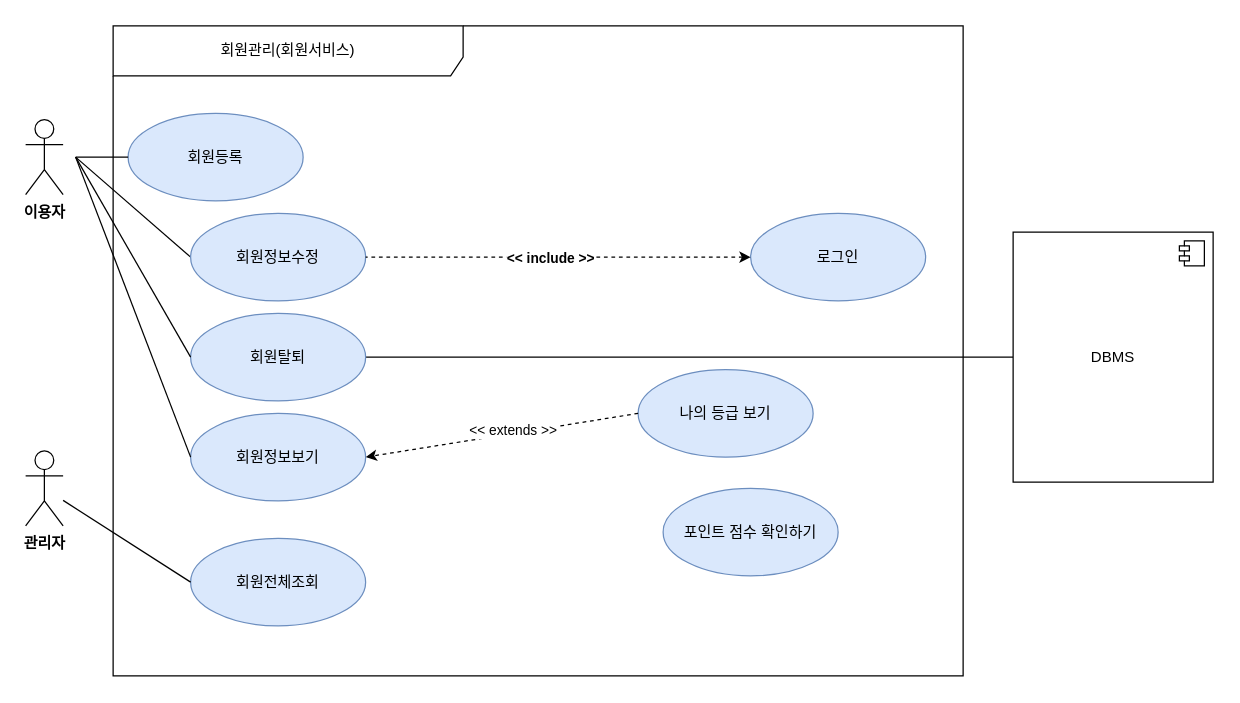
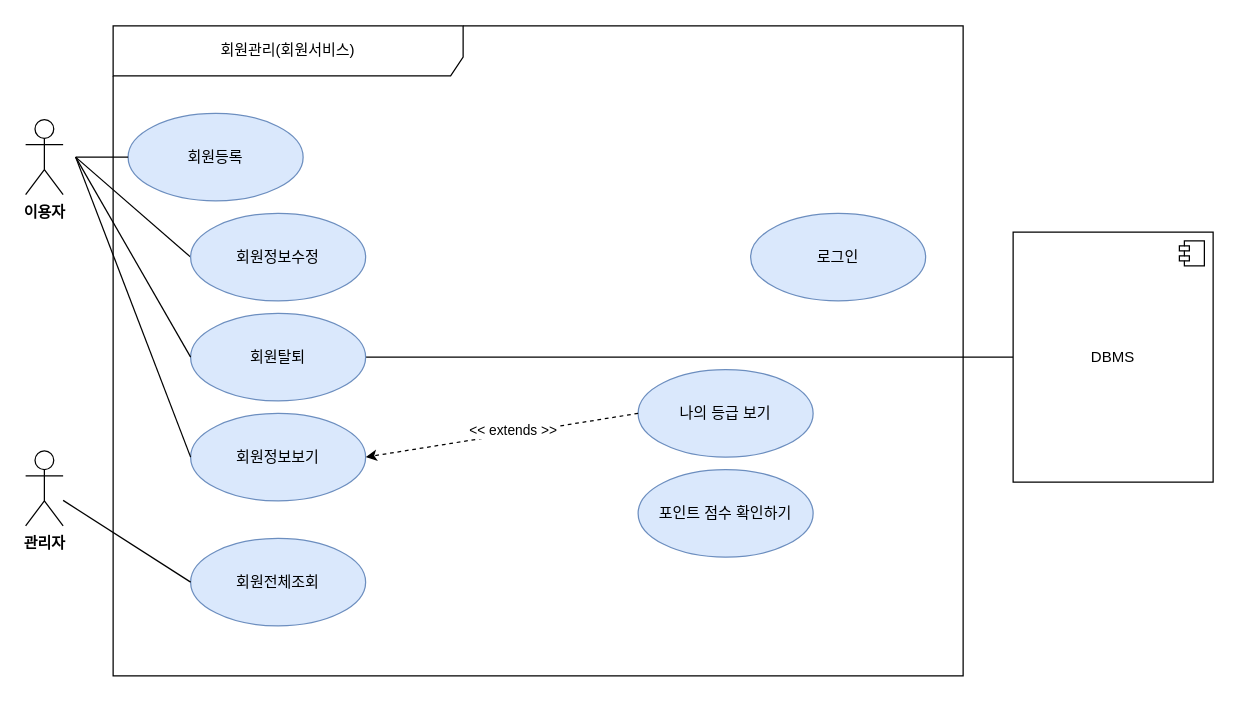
  <mxCell id="0" />
  <mxCell id="1" parent="0" />
  <mxCell id="2" value="&lt;b&gt;이용자&lt;/b&gt;" style="shape=umlActor;verticalLabelPosition=bottom;verticalAlign=top;html=1;outlineConnect=0;" parent="1" vertex="1"><mxGeometry x="20" y="95" width="30" height="60" as="geometry" /></mxCell>
  <mxCell id="3" value="회원관리(회원서비스)" style="shape=umlFrame;whiteSpace=wrap;html=1;pointerEvents=0;width=280;height=40;" parent="1" vertex="1"><mxGeometry x="90" y="20" width="680" height="520" as="geometry" /></mxCell>
  <mxCell id="4" value="&lt;b&gt;관리자&lt;/b&gt;" style="shape=umlActor;verticalLabelPosition=bottom;verticalAlign=top;html=1;" parent="1" vertex="1"><mxGeometry x="20" y="360" width="30" height="60" as="geometry" /></mxCell>
  <mxCell id="5" value="회원등록" style="ellipse;whiteSpace=wrap;html=1;fillColor=#dae8fc;strokeColor=#6c8ebf;" parent="1" vertex="1"><mxGeometry x="102" y="90" width="140" height="70" as="geometry" /></mxCell>
  <mxCell id="6" value="" style="rounded=0;orthogonalLoop=1;jettySize=auto;html=1;strokeColor=default;endArrow=none;endFill=0;exitX=0;exitY=0.5;exitDx=0;exitDy=0;" parent="1" source="7" edge="1"><mxGeometry relative="1" as="geometry"><mxPoint x="60" y="125" as="targetPoint" /></mxGeometry></mxCell>
  <mxCell id="7" value="회원정보수정" style="ellipse;whiteSpace=wrap;html=1;fillColor=#dae8fc;strokeColor=#6c8ebf;" parent="1" vertex="1"><mxGeometry x="152" y="170" width="140" height="70" as="geometry" /></mxCell>
  <mxCell id="8" value="" style="edgeStyle=orthogonalEdgeStyle;rounded=0;orthogonalLoop=1;jettySize=auto;html=1;entryX=0;entryY=0.5;entryDx=0;entryDy=0;endArrow=none;endFill=0;" parent="1" source="9" target="23" edge="1"><mxGeometry relative="1" as="geometry"><mxPoint x="807" y="280" as="targetPoint" /></mxGeometry></mxCell>
  <mxCell id="9" value="회원탈퇴" style="ellipse;whiteSpace=wrap;html=1;fillColor=#dae8fc;strokeColor=#6c8ebf;" parent="1" vertex="1"><mxGeometry x="152" y="250" width="140" height="70" as="geometry" /></mxCell>
  <mxCell id="10" value="회원정보보기" style="ellipse;whiteSpace=wrap;html=1;fillColor=#dae8fc;strokeColor=#6c8ebf;" parent="1" vertex="1"><mxGeometry x="152" y="330" width="140" height="70" as="geometry" /></mxCell>
  <mxCell id="11" value="회원전체조회" style="ellipse;whiteSpace=wrap;html=1;fillColor=#dae8fc;strokeColor=#6c8ebf;" parent="1" vertex="1"><mxGeometry x="152" y="430" width="140" height="70" as="geometry" /></mxCell>
  <mxCell id="12" value="" style="rounded=0;orthogonalLoop=1;jettySize=auto;html=1;strokeColor=default;endArrow=none;endFill=0;exitX=0;exitY=0.5;exitDx=0;exitDy=0;entryX=0.78;entryY=1.07;entryDx=0;entryDy=0;entryPerimeter=0;" parent="1" source="9" edge="1"><mxGeometry relative="1" as="geometry"><mxPoint x="182" y="190" as="sourcePoint" /><mxPoint x="60" y="125" as="targetPoint" /></mxGeometry></mxCell>
  <mxCell id="13" value="" style="rounded=0;orthogonalLoop=1;jettySize=auto;html=1;strokeColor=default;endArrow=none;endFill=0;exitX=0;exitY=0.5;exitDx=0;exitDy=0;" parent="1" source="10" edge="1"><mxGeometry relative="1" as="geometry"><mxPoint x="162" y="135" as="sourcePoint" /><mxPoint x="60" y="125" as="targetPoint" /></mxGeometry></mxCell>
  <mxCell id="14" value="" style="rounded=0;orthogonalLoop=1;jettySize=auto;html=1;strokeColor=default;endArrow=none;endFill=0;exitX=0;exitY=0.5;exitDx=0;exitDy=0;" parent="1" source="11" target="4" edge="1"><mxGeometry relative="1" as="geometry"><mxPoint x="162" y="395" as="sourcePoint" /><mxPoint x="70" y="135" as="targetPoint" /></mxGeometry></mxCell>
  <mxCell id="15" value="" style="rounded=0;orthogonalLoop=1;jettySize=auto;html=1;strokeColor=default;endArrow=none;endFill=0;exitX=0;exitY=0.5;exitDx=0;exitDy=0;entryX=0;entryY=0.75;entryDx=0;entryDy=0;entryPerimeter=0;" parent="1" source="5" edge="1"><mxGeometry relative="1" as="geometry"><mxPoint x="162" y="215" as="sourcePoint" /><mxPoint x="60" y="125" as="targetPoint" /></mxGeometry></mxCell>
  <mxCell id="16" value="로그인" style="ellipse;whiteSpace=wrap;html=1;fillColor=#dae8fc;strokeColor=#6c8ebf;" parent="1" vertex="1"><mxGeometry x="600" y="170" width="140" height="70" as="geometry" /></mxCell>
- <mxCell id="17" value="" style="rounded=0;orthogonalLoop=1;jettySize=auto;html=1;strokeColor=default;endArrow=none;endFill=0;exitX=0;exitY=0.5;exitDx=0;exitDy=0;entryX=1;entryY=0.5;entryDx=0;entryDy=0;startArrow=classic;startFill=1;dashed=1;" parent="1" source="16" target="7" edge="1"><mxGeometry relative="1" as="geometry"><mxPoint x="162" y="395" as="sourcePoint" /><mxPoint x="70" y="135" as="targetPoint" /></mxGeometry></mxCell>
- <mxCell id="18" value="&amp;lt;&amp;lt; include &amp;gt;&amp;gt;" style="edgeLabel;html=1;align=center;verticalAlign=middle;resizable=0;points=[];fontStyle=1" parent="17" vertex="1" connectable="0"><mxGeometry x="-0.555" y="-3" relative="1" as="geometry"><mxPoint x="-92" y="3" as="offset" /></mxGeometry></mxCell>
  <mxCell id="19" value="나의 등급 보기" style="ellipse;whiteSpace=wrap;html=1;fillColor=#dae8fc;strokeColor=#6c8ebf;" parent="1" vertex="1"><mxGeometry x="510" y="295" width="140" height="70" as="geometry" /></mxCell>
- <mxCell id="20" value="포인트 점수 확인하기" style="ellipse;whiteSpace=wrap;html=1;fillColor=#dae8fc;strokeColor=#6c8ebf;" parent="1" vertex="1"><mxGeometry x="530" y="390" width="140" height="70" as="geometry" /></mxCell>
+ <mxCell id="20" value="포인트 점수 확인하기" style="ellipse;whiteSpace=wrap;html=1;fillColor=#dae8fc;strokeColor=#6c8ebf;" parent="1" vertex="1"><mxGeometry x="510" y="375" width="140" height="70" as="geometry" /></mxCell>
  <mxCell id="21" value="" style="rounded=0;orthogonalLoop=1;jettySize=auto;html=1;strokeColor=default;endArrow=classic;endFill=1;exitX=0;exitY=0.5;exitDx=0;exitDy=0;entryX=1;entryY=0.5;entryDx=0;entryDy=0;dashed=1;" parent="1" source="19" target="10" edge="1"><mxGeometry relative="1" as="geometry"><mxPoint x="162" y="475" as="sourcePoint" /><mxPoint x="60" y="410" as="targetPoint" /></mxGeometry></mxCell>
  <mxCell id="22" value="&amp;lt;&amp;lt; extends &amp;gt;&amp;gt;" style="edgeLabel;html=1;align=center;verticalAlign=middle;resizable=0;points=[];" parent="21" vertex="1" connectable="0"><mxGeometry x="-0.302" y="-4" relative="1" as="geometry"><mxPoint x="-24" y="5" as="offset" /></mxGeometry></mxCell>
  <mxCell id="23" value="DBMS" style="html=1;dropTarget=0;whiteSpace=wrap;" parent="1" vertex="1"><mxGeometry x="810" y="185" width="160" height="200" as="geometry" /></mxCell>
  <mxCell id="24" value="" style="shape=module;jettyWidth=8;jettyHeight=4;" parent="23" vertex="1"><mxGeometry x="1" width="20" height="20" relative="1" as="geometry"><mxPoint x="-27" y="7" as="offset" /></mxGeometry></mxCell>
